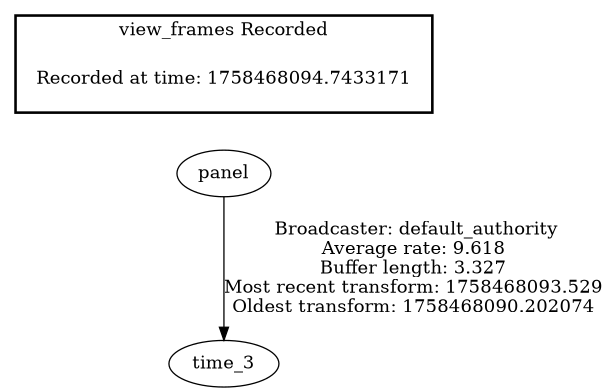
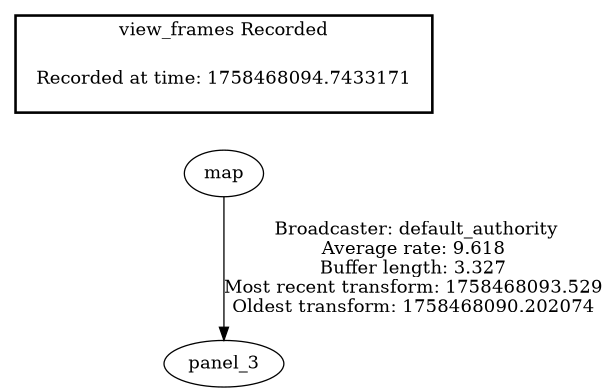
  digraph {
    "Recorded at time: 1758468094.7433171" [shape=plaintext]
-   map [label=panel]
-   panel_3 [label=time_3]
+   map
+   panel_3
    subgraph cluster_1 {
      color=black
      label="view_frames Recorded"
      style=bold
      "Recorded at time: 1758468094.7433171"
    }
    "Recorded at time: 1758468094.7433171" -> map [style=invis]
    map -> panel_3 [label=" Broadcaster: default_authority\nAverage rate: 9.618\nBuffer length: 3.327\nMost recent transform: 1758468093.529\nOldest transform: 1758468090.202074\n"]
  }
